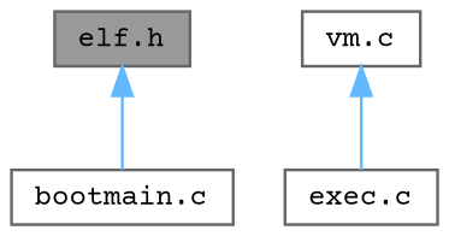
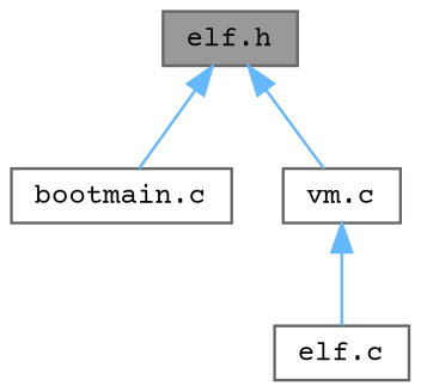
  digraph {
    fontname="Courier Prime"
    node [color=grey40 fillcolor=white fontname="Courier Prime" fontsize=10 shape=box style=filled]
    edge [color=steelblue1 dir=back fontname="Courier Prime" fontsize=10 labelfontname=Helvetica labelfontsize=10 style=solid]
    n1 [color=gray40 fillcolor=grey60 fontcolor=black height=0.2 label="elf.h" width=0.4]
    n2 [height=0.2 label="bootmain.c" width=0.4]
    n3 [height=0.2 label="vm.c" width=0.4]
-   n4 [height=0.2 label="exec.c" width=0.4]
+   n4 [height=0.2 label="elf.c" width=0.4]
    n1 -> n2
+   n1 -> n3
    n3 -> n4
  }
